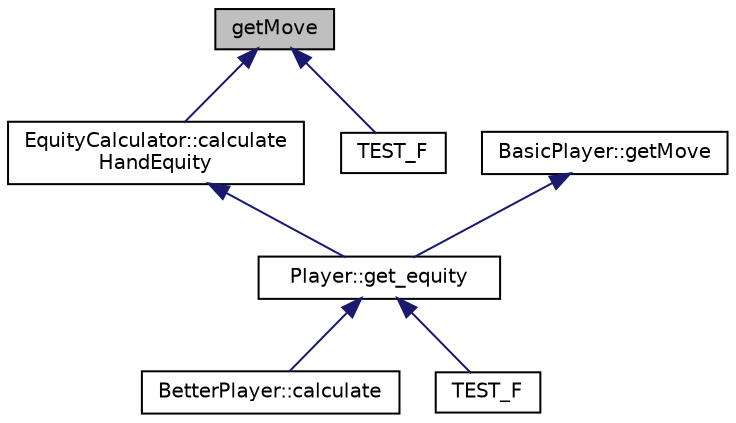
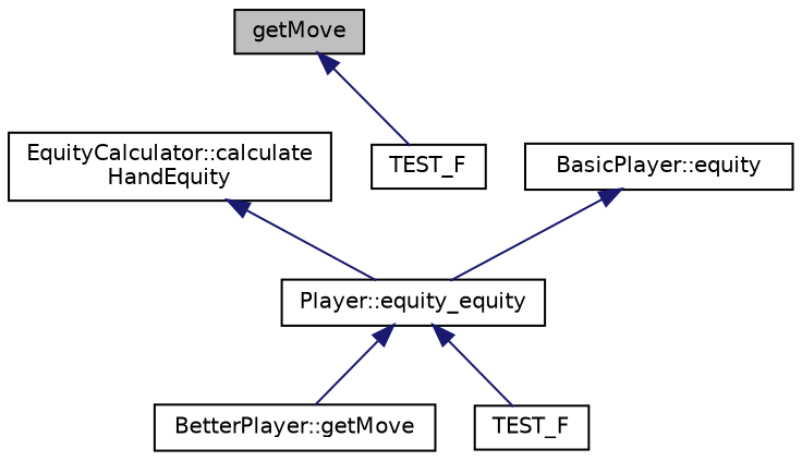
  digraph {
    rankdir=TB
    node [color=black fillcolor=white fontname=Helvetica fontsize=10 shape=record style=filled]
    edge [color=midnightblue dir=back fontname=Helvetica fontsize=10 labelfontname=Helvetica labelfontsize=10 style=solid]
    n1 [fillcolor=grey75 fontcolor=black height=0.2 label=getMove width=0.4]
    n2 [height=0.2 label="EquityCalculator::calculate\lHandEquity" width=0.4]
    n3 [height=0.2 label=TEST_F width=0.4]
-   n4 [height=0.2 label="Player::get_equity" width=0.4]
-   n5 [height=0.2 label="BetterPlayer::calculate" width=0.4]
+   n4 [height=0.2 label="Player::equity_equity" width=0.4]
+   n5 [height=0.2 label="BetterPlayer::getMove" width=0.4]
    n6 [height=0.2 label=TEST_F width=0.4]
-   n7 [height=0.2 label="BasicPlayer::getMove" width=0.4]
-   n1 -> n2
+   n7 [height=0.2 label="BasicPlayer::equity" width=0.4]
    n1 -> n3
    n2 -> n4
    n4 -> n5
    n4 -> n6
    n7 -> n4
  }
